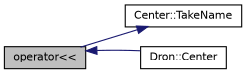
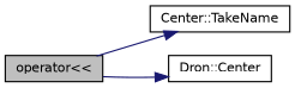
  digraph {
    rankdir=LR
    node [color=black fillcolor=white fontname=Helvetica fontsize=10 shape=record style=filled]
    edge [color=midnightblue fontname=Helvetica fontsize=10 labelfontname=Helvetica labelfontsize=10 style=solid]
    n1 [fillcolor=grey75 fontcolor=black height=0.2 label="operator\<\<" width=0.4]
    n2 [height=0.2 label="Center::TakeName" width=0.4]
    n3 [height=0.2 label="Dron::Center" width=0.4]
    n1 -> n2
-   n3 -> n1
+   n1 -> n3
  }
